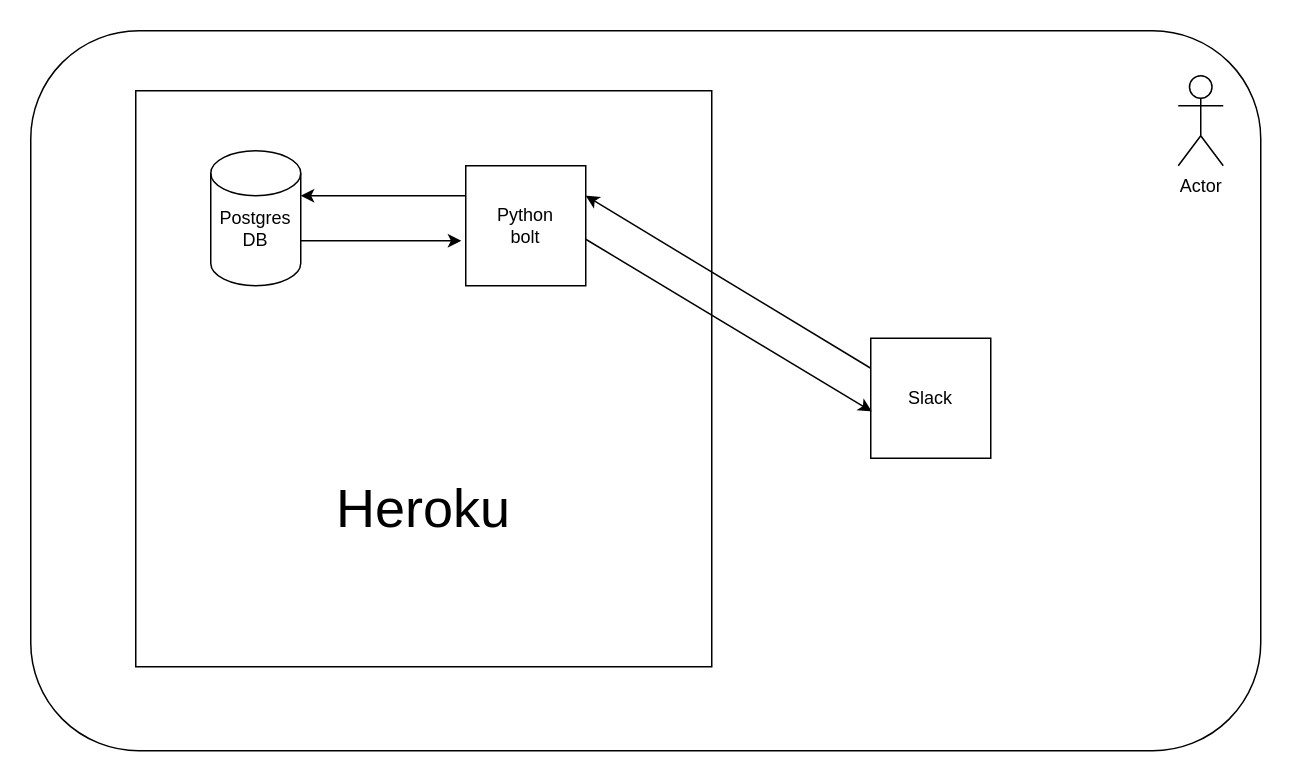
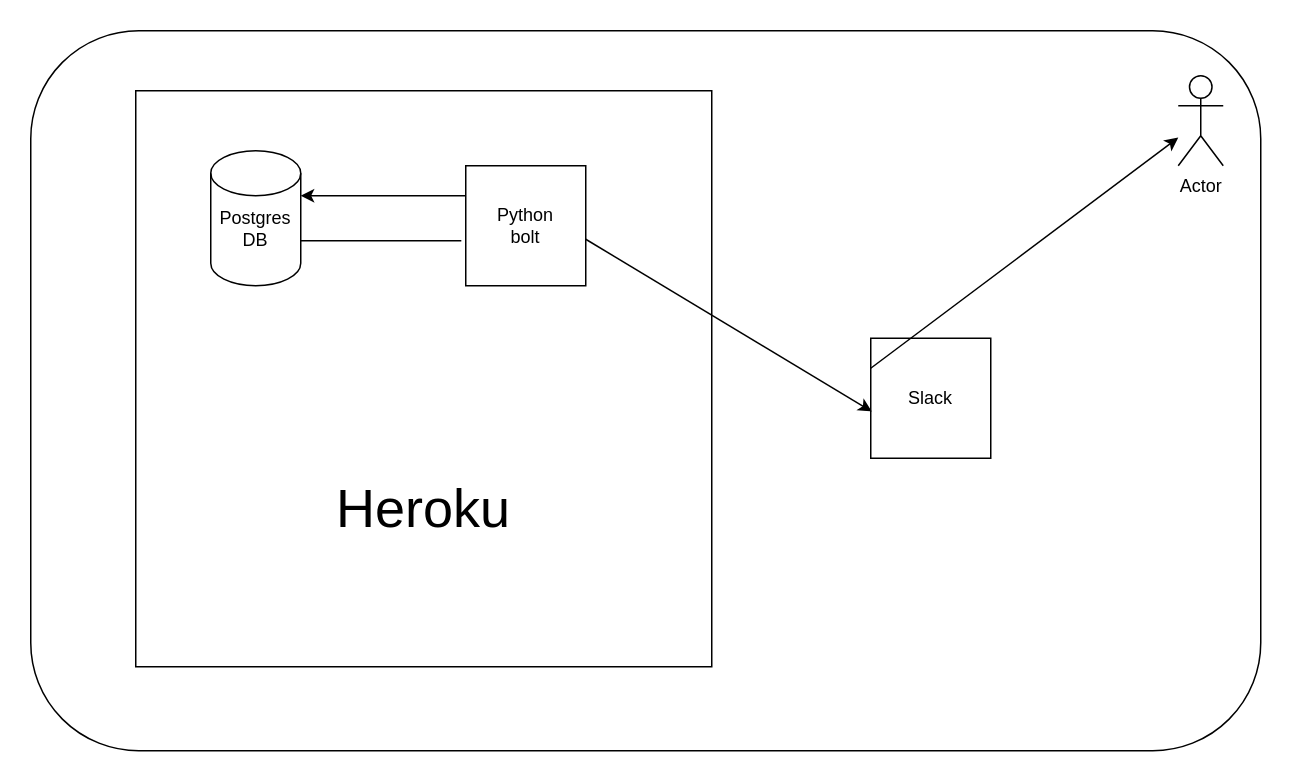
  <mxCell id="0" />
  <mxCell id="1" parent="0" />
  <mxCell id="2" value="" style="rounded=1;whiteSpace=wrap;html=1;" vertex="1" parent="1"><mxGeometry x="20" y="20" width="820" height="480" as="geometry" /></mxCell>
  <mxCell id="3" value="Actor" style="shape=umlActor;verticalLabelPosition=bottom;verticalAlign=top;html=1;outlineConnect=0;" vertex="1" parent="1"><mxGeometry x="785" y="50" width="30" height="60" as="geometry" /></mxCell>
  <mxCell id="4" value="Slack" style="whiteSpace=wrap;html=1;aspect=fixed;" vertex="1" parent="1"><mxGeometry x="580" y="225" width="80" height="80" as="geometry" /></mxCell>
  <mxCell id="5" value="&lt;font style=&quot;font-size: 36px&quot;&gt;&lt;br&gt;&lt;br&gt;&lt;br&gt;&lt;br&gt;Heroku&lt;/font&gt;" style="whiteSpace=wrap;html=1;aspect=fixed;" vertex="1" parent="1"><mxGeometry x="90" y="60" width="384" height="384" as="geometry" /></mxCell>
- <mxCell id="6" value="" style="endArrow=classic;html=1;entryX=1;entryY=0.25;entryDx=0;entryDy=0;exitX=0;exitY=0.25;exitDx=0;exitDy=0;" edge="1" parent="1" source="4" target="7"><mxGeometry width="50" height="50" relative="1" as="geometry"><mxPoint x="610" y="120" as="sourcePoint" /><mxPoint x="580" y="70" as="targetPoint" /></mxGeometry></mxCell>
+ <mxCell id="6" value="" style="endArrow=classic;html=1;exitX=0;exitY=0.25;exitDx=0;exitDy=0;" edge="1" parent="1" source="4" target="3"><mxGeometry width="50" height="50" relative="1" as="geometry"><mxPoint x="610" y="120" as="sourcePoint" /><mxPoint x="580" y="70" as="targetPoint" /></mxGeometry></mxCell>
  <mxCell id="7" value="Python&lt;br&gt;bolt" style="whiteSpace=wrap;html=1;aspect=fixed;" vertex="1" parent="1"><mxGeometry x="310" y="110" width="80" height="80" as="geometry" /></mxCell>
  <mxCell id="8" value="&lt;br&gt;Postgres&lt;br&gt;DB" style="shape=cylinder2;whiteSpace=wrap;html=1;boundedLbl=1;backgroundOutline=1;size=15;" vertex="1" parent="1"><mxGeometry x="140" y="100" width="60" height="90" as="geometry" /></mxCell>
  <mxCell id="9" value="" style="endArrow=classic;html=1;exitX=0;exitY=0.25;exitDx=0;exitDy=0;" edge="1" parent="1" source="7"><mxGeometry width="50" height="50" relative="1" as="geometry"><mxPoint x="256" y="130" as="sourcePoint" /><mxPoint x="200" y="130" as="targetPoint" /></mxGeometry></mxCell>
- <mxCell id="10" value="" style="endArrow=classic;html=1;entryX=-0.037;entryY=0.625;entryDx=0;entryDy=0;entryPerimeter=0;exitX=1;exitY=0.667;exitDx=0;exitDy=0;exitPerimeter=0;" edge="1" parent="1" source="8" target="7"><mxGeometry width="50" height="50" relative="1" as="geometry"><mxPoint x="280" y="180" as="sourcePoint" /><mxPoint x="170" y="180" as="targetPoint" /></mxGeometry></mxCell>
+ <mxCell id="10" value="" style="endArrow=none;html=1;entryX=-0.037;entryY=0.625;entryDx=0;entryDy=0;entryPerimeter=0;exitX=1;exitY=0.667;exitDx=0;exitDy=0;exitPerimeter=0;" edge="1" parent="1" source="8" target="7"><mxGeometry width="50" height="50" relative="1" as="geometry"><mxPoint x="280" y="180" as="sourcePoint" /><mxPoint x="170" y="180" as="targetPoint" /></mxGeometry></mxCell>
  <mxCell id="11" value="" style="endArrow=classic;html=1;entryX=0.009;entryY=0.61;entryDx=0;entryDy=0;entryPerimeter=0;" edge="1" parent="1" target="4"><mxGeometry width="50" height="50" relative="1" as="geometry"><mxPoint x="390" y="159" as="sourcePoint" /><mxPoint x="434" y="160" as="targetPoint" /></mxGeometry></mxCell>
